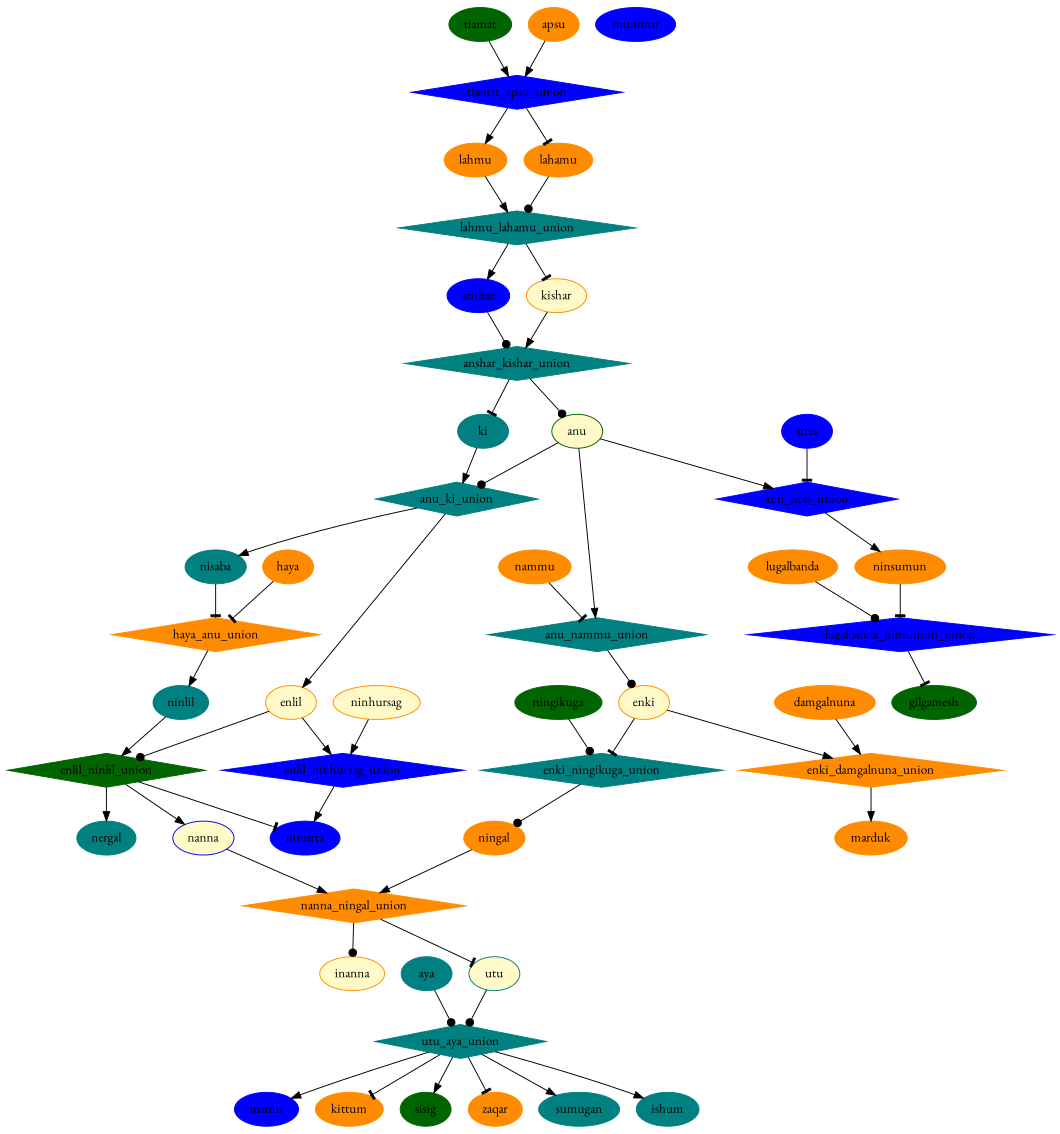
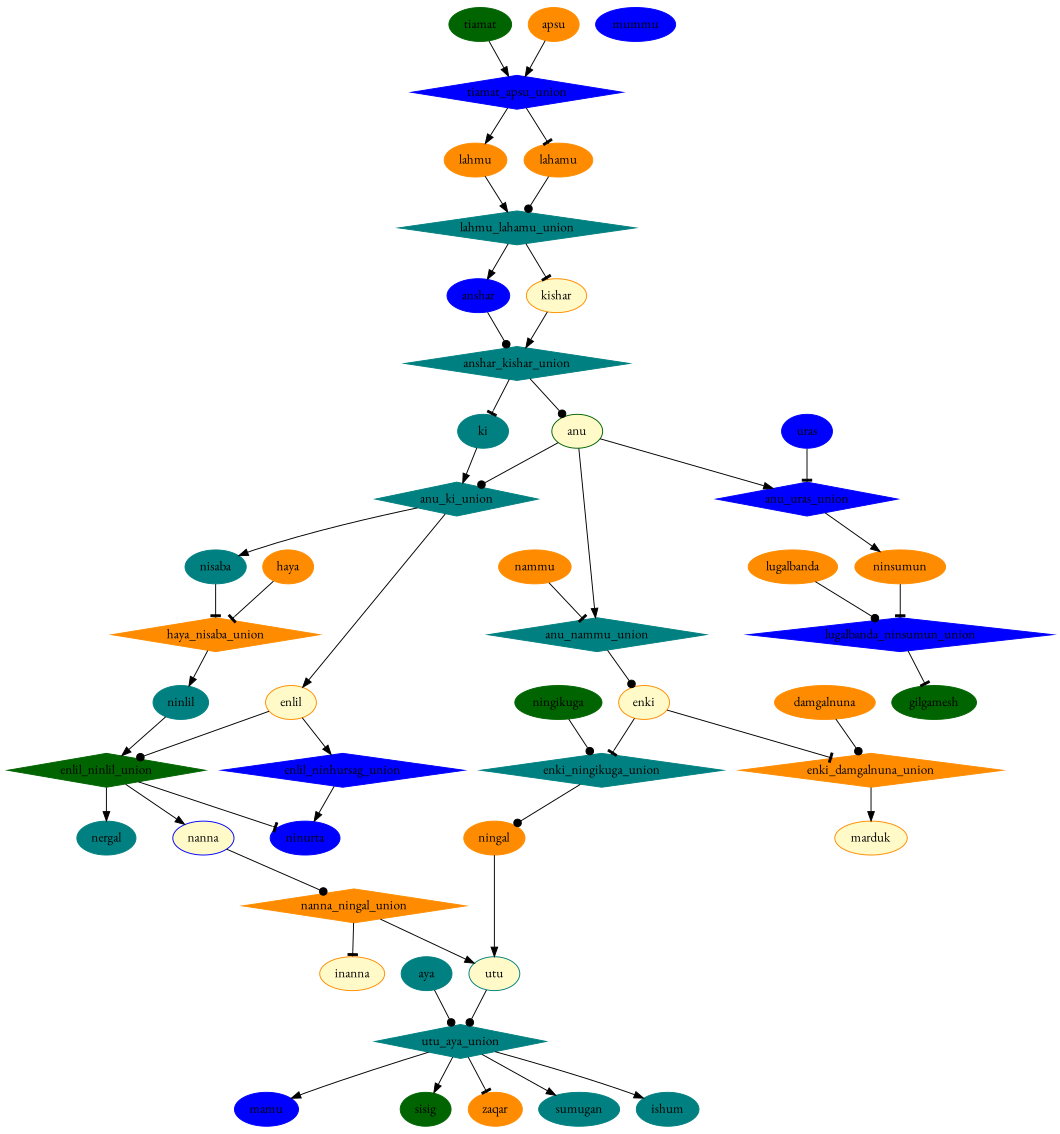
  digraph {
    fontname="EB Garamond"
    node [color=darkorange fontname="EB Garamond" style=filled]
    edge [arrowhead=normal fontname="EB Garamond"]
    inanna [fillcolor="#fffac8"]
    nanna [color=blue fillcolor="#fffac8"]
    utu [color=teal fillcolor="#fffac8"]
    anu [color=darkgreen fillcolor="#fffac8"]
    enlil [fillcolor="#fffac8"]
    enki [fillcolor="#fffac8"]
-   ninhursag [fillcolor="#fffac8"]
    nanna_ningal_union [shape=diamond]
    utu_aya_union [color=teal shape=diamond]
    anu_ki_union [color=teal shape=diamond]
    anu_nammu_union [color=teal shape=diamond]
    anu_uras_union [color=blue shape=diamond]
    enlil_ninlil_union [color=darkgreen shape=diamond]
    enlil_ninhursag_union [color=blue shape=diamond]
    enki_ningikuga_union [color=teal shape=diamond]
    enki_damgalnuna_union [shape=diamond]
    nisaba [color=teal]
    ninsumun
    nergal [color=teal]
    ninurta [color=blue]
    ningal
-   marduk
+   marduk [fillcolor="#fffac8"]
    mamu [color=blue]
-   kittum
    sisig [color=darkgreen]
    zaqar
    sumugan [color=teal]
    ishum [color=teal]
    tiamat_apsu_union [color=blue shape=diamond]
    lahmu
    lahamu
    tiamat [color=darkgreen]
    apsu
    mummu [color=blue]
    lahmu_lahamu_union [color=teal shape=diamond]
    anshar [color=blue]
    kishar [fillcolor="#fffac8"]
    anshar_kishar_union [color=teal shape=diamond]
    ki [color=teal]
-   haya_nisaba_union [shape=diamond label=haya_anu_union]
+   haya_nisaba_union [shape=diamond]
    ninlil [color=teal]
    haya
    nammu
    uras [color=blue]
    lugalbanda_ninsumun_union [color=blue shape=diamond]
    gilgamesh [color=darkgreen]
    lugalbanda
    ningikuga [color=darkgreen]
    damgalnuna
    aya [color=teal]
    subgraph sub_1 {
      anu
      enlil
      enki
-     ninhursag
      subgraph sub_2 {
        inanna
        nanna
        utu
      }
    }
-   nanna -> nanna_ningal_union
+   nanna -> nanna_ningal_union [arrowhead=dot]
    utu -> utu_aya_union [arrowhead=dot]
    anu -> anu_ki_union [arrowhead=dot]
    anu -> anu_nammu_union
    anu -> anu_uras_union
    enlil -> enlil_ninlil_union [arrowhead=dot]
    enlil -> enlil_ninhursag_union
    enki -> enki_ningikuga_union [arrowhead=tee]
-   enki -> enki_damgalnuna_union
-   ninhursag -> enlil_ninhursag_union
-   nanna_ningal_union -> inanna [arrowhead=dot]
-   nanna_ningal_union -> utu [arrowhead=tee]
+   enki -> enki_damgalnuna_union [arrowhead=tee]
+   nanna_ningal_union -> inanna [arrowhead=tee]
+   nanna_ningal_union -> utu
    utu_aya_union -> mamu
-   utu_aya_union -> kittum [arrowhead=tee]
    utu_aya_union -> sisig
    utu_aya_union -> zaqar [arrowhead=tee]
    utu_aya_union -> sumugan
    utu_aya_union -> ishum
    anu_ki_union -> enlil
    anu_ki_union -> nisaba
    anu_nammu_union -> enki [arrowhead=dot]
    anu_uras_union -> ninsumun
    enlil_ninlil_union -> nanna
    enlil_ninlil_union -> nergal
    enlil_ninlil_union -> ninurta [arrowhead=tee]
    enlil_ninhursag_union -> ninurta
    enki_ningikuga_union -> ningal [arrowhead=dot]
    enki_damgalnuna_union -> marduk
    nisaba -> haya_nisaba_union [arrowhead=tee]
    ninsumun -> lugalbanda_ninsumun_union [arrowhead=tee]
-   ningal -> nanna_ningal_union
+   ningal -> utu
    tiamat_apsu_union -> lahmu
    tiamat_apsu_union -> lahamu [arrowhead=tee]
    lahmu -> lahmu_lahamu_union
    lahamu -> lahmu_lahamu_union [arrowhead=dot]
    tiamat -> tiamat_apsu_union
    apsu -> tiamat_apsu_union
    lahmu_lahamu_union -> anshar
    lahmu_lahamu_union -> kishar [arrowhead=tee]
    anshar -> anshar_kishar_union [arrowhead=dot]
    kishar -> anshar_kishar_union
    anshar_kishar_union -> anu [arrowhead=dot]
    anshar_kishar_union -> ki [arrowhead=tee]
    ki -> anu_ki_union
    haya_nisaba_union -> ninlil
    ninlil -> enlil_ninlil_union
    haya -> haya_nisaba_union [arrowhead=tee]
    nammu -> anu_nammu_union [arrowhead=tee]
    uras -> anu_uras_union [arrowhead=tee]
    lugalbanda_ninsumun_union -> gilgamesh [arrowhead=tee]
    lugalbanda -> lugalbanda_ninsumun_union [arrowhead=dot]
    ningikuga -> enki_ningikuga_union [arrowhead=dot]
-   damgalnuna -> enki_damgalnuna_union
+   damgalnuna -> enki_damgalnuna_union [arrowhead=dot]
    aya -> utu_aya_union [arrowhead=dot]
  }
